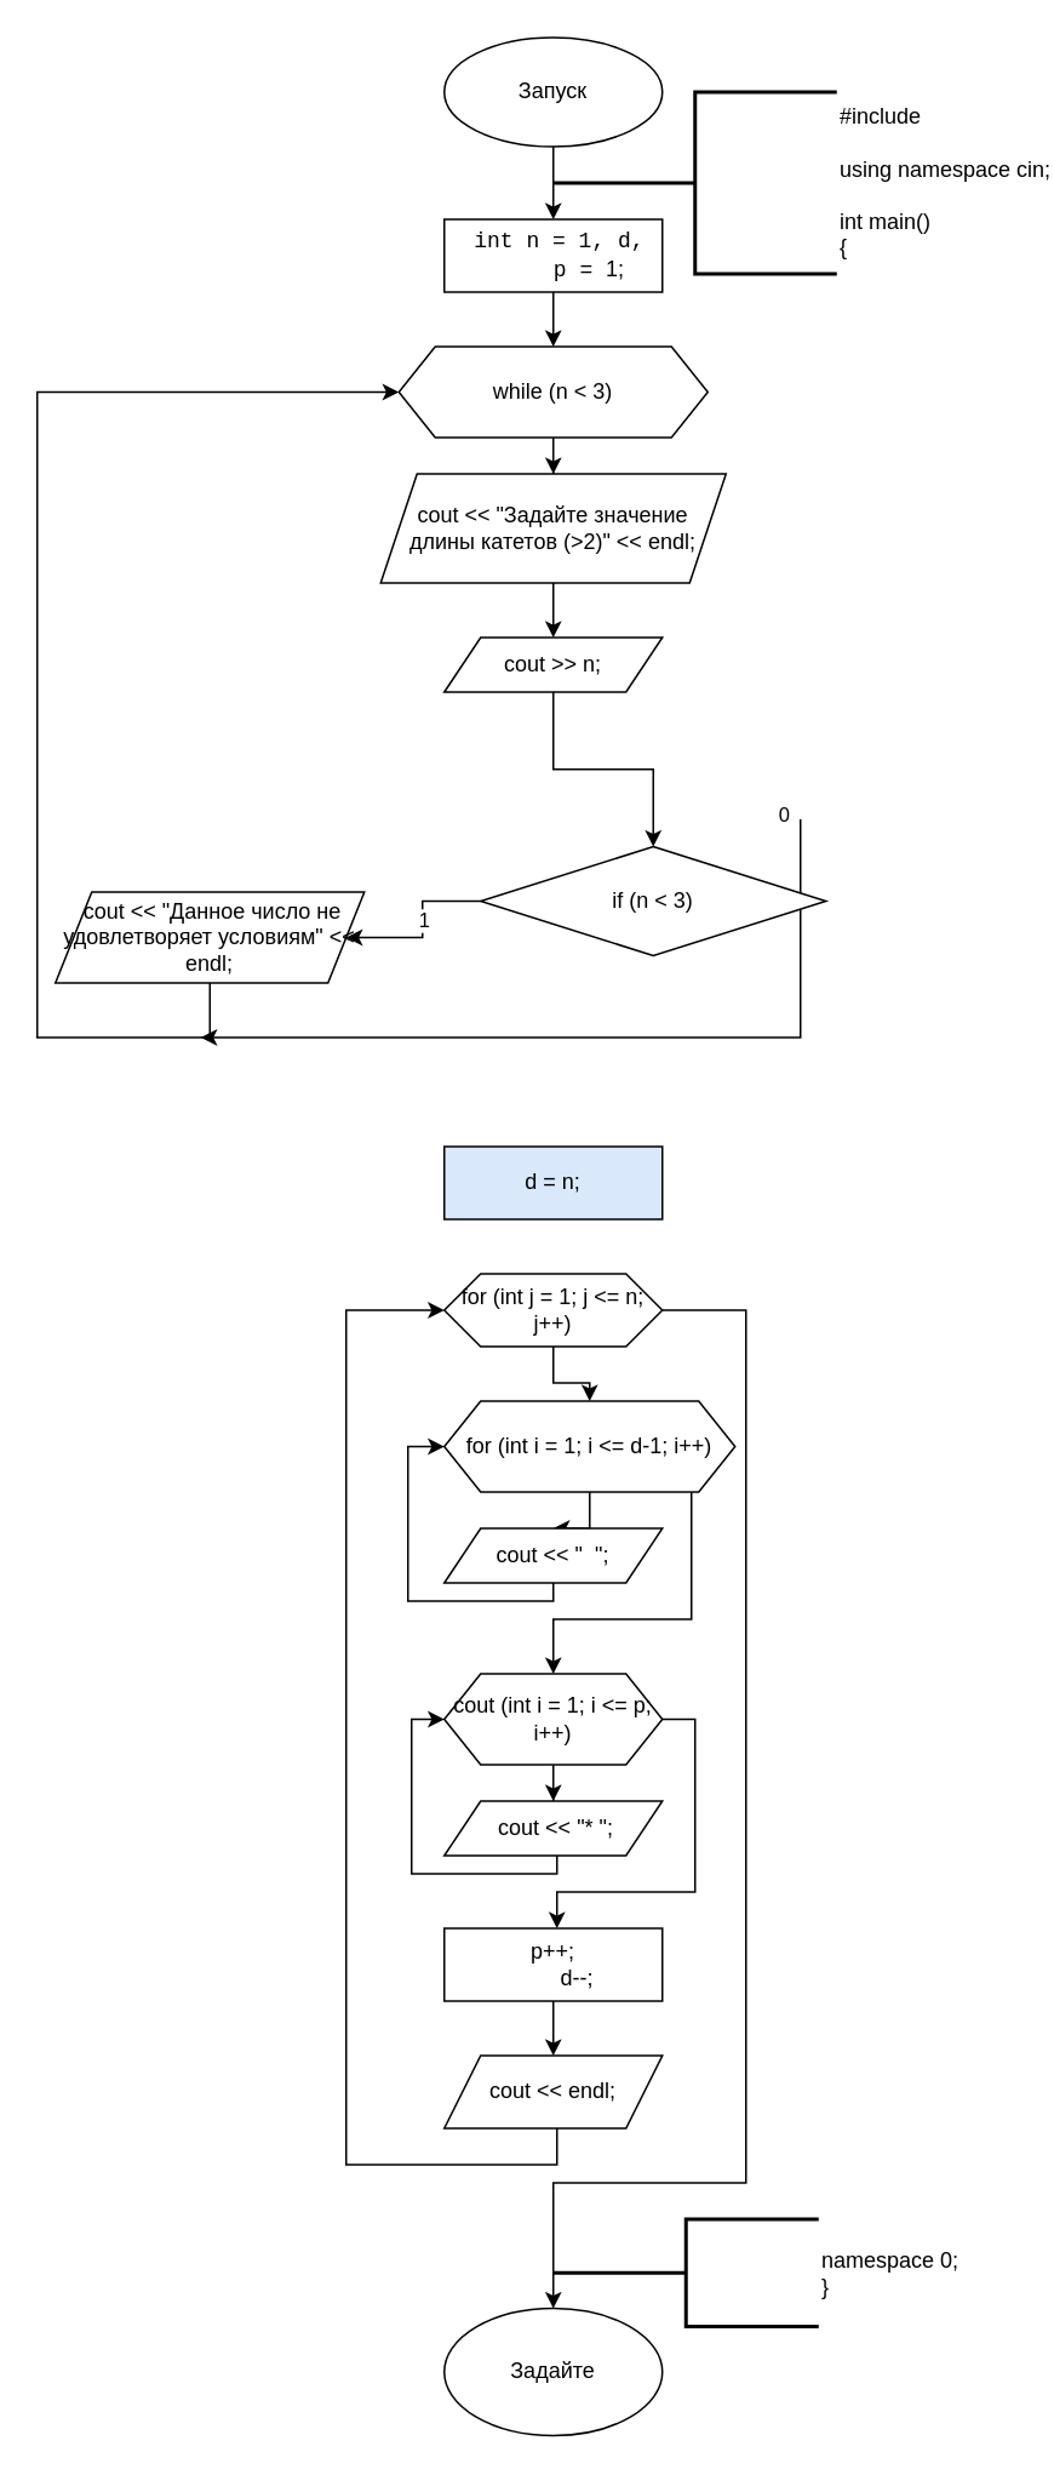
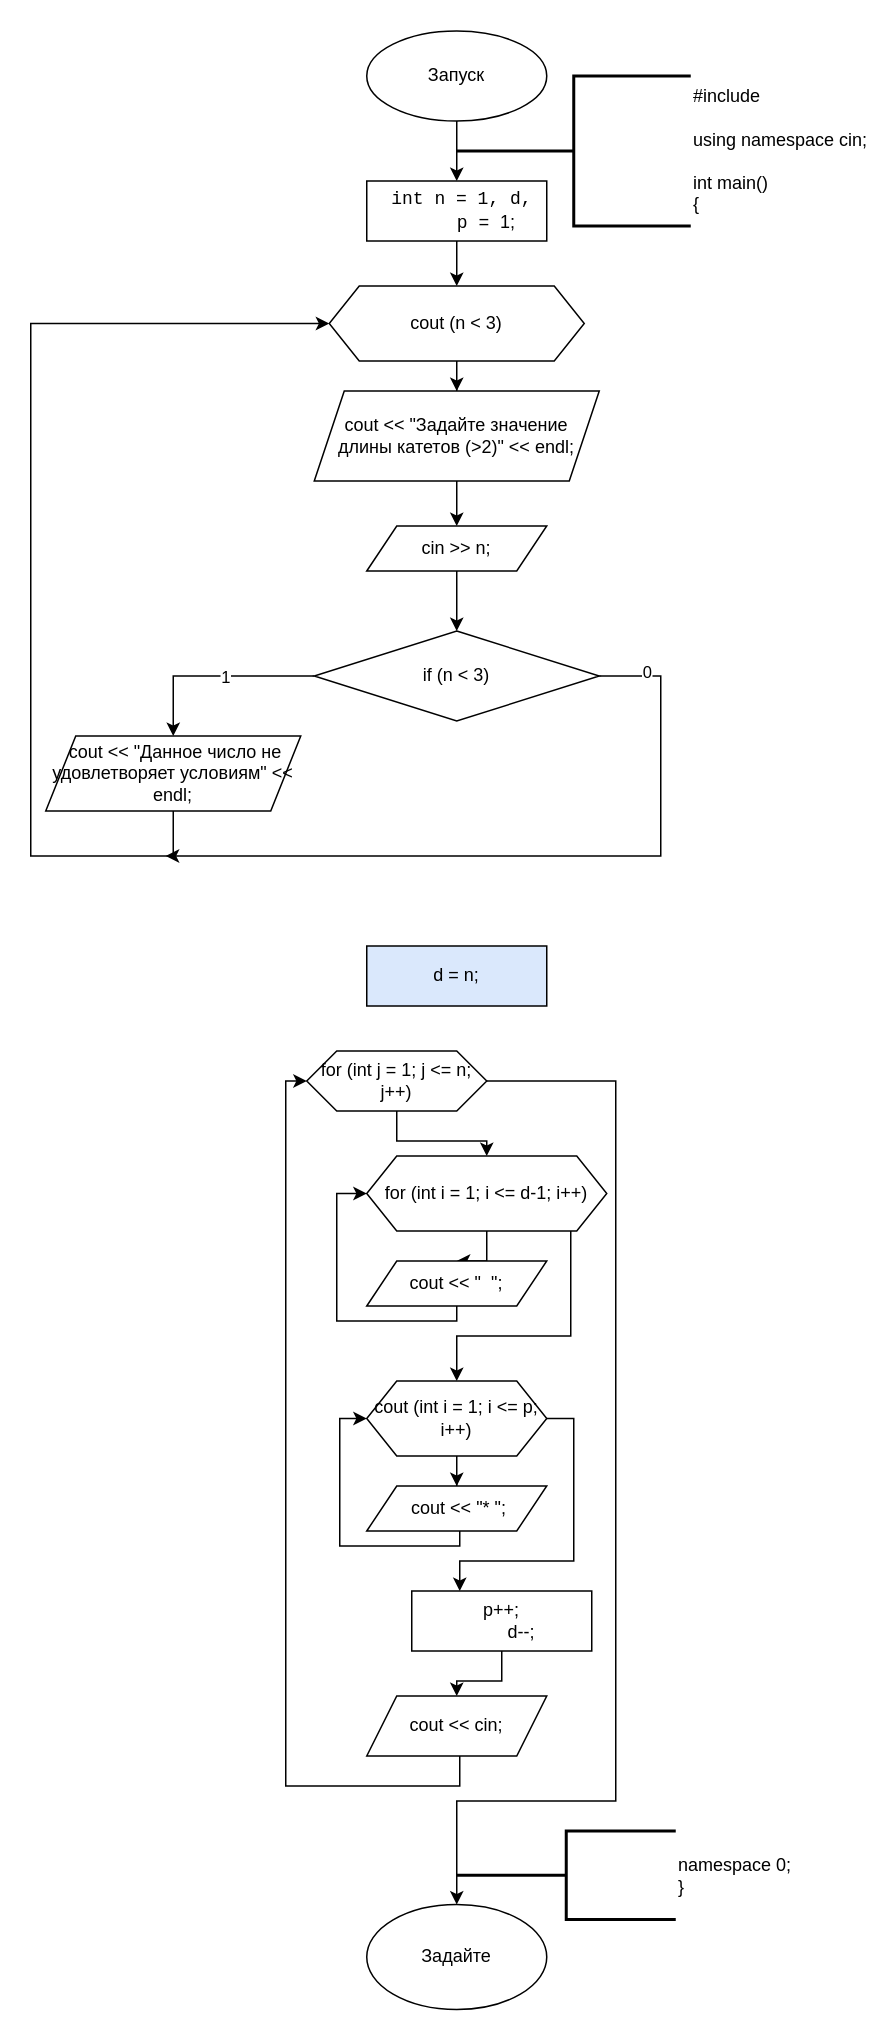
  <mxCell id="0" />
  <mxCell id="1" parent="0" />
  <mxCell id="2" value="" style="edgeStyle=orthogonalEdgeStyle;rounded=0;orthogonalLoop=1;jettySize=auto;html=1;" edge="1" parent="1" source="3" target="5"><mxGeometry relative="1" as="geometry" /></mxCell>
  <mxCell id="3" value="Запуск" style="ellipse;whiteSpace=wrap;html=1;" vertex="1" parent="1"><mxGeometry x="244" y="20" width="120" height="60" as="geometry" /></mxCell>
  <mxCell id="4" value="" style="edgeStyle=orthogonalEdgeStyle;rounded=0;orthogonalLoop=1;jettySize=auto;html=1;" edge="1" parent="1" source="5" target="7"><mxGeometry relative="1" as="geometry" /></mxCell>
  <mxCell id="5" value="&lt;div&gt;&lt;font face=&quot;ui-monospace, SFMono-Regular, SF Mono, Menlo, Consolas, Liberation Mono, monospace&quot;&gt;&amp;nbsp; int n = 1, d,&amp;nbsp; &amp;nbsp; &amp;nbsp; &amp;nbsp; p =&amp;nbsp;&lt;/font&gt;&lt;span style=&quot;font-family: , , &amp;#34;sf mono&amp;#34; , &amp;#34;menlo&amp;#34; , &amp;#34;consolas&amp;#34; , &amp;#34;liberation mono&amp;#34; , monospace&quot;&gt;1;&amp;nbsp;&lt;/span&gt;&lt;/div&gt;" style="whiteSpace=wrap;html=1;" vertex="1" parent="1"><mxGeometry x="244" y="120" width="120" height="40" as="geometry" /></mxCell>
  <mxCell id="6" value="" style="edgeStyle=orthogonalEdgeStyle;rounded=0;orthogonalLoop=1;jettySize=auto;html=1;" edge="1" parent="1" source="7" target="9"><mxGeometry relative="1" as="geometry" /></mxCell>
- <mxCell id="7" value="while (n &amp;lt; 3)" style="shape=hexagon;perimeter=hexagonPerimeter2;whiteSpace=wrap;html=1;fixedSize=1;" vertex="1" parent="1"><mxGeometry x="219" y="190" width="170" height="50" as="geometry" /></mxCell>
+ <mxCell id="7" value="cout (n &amp;lt; 3)" style="shape=hexagon;perimeter=hexagonPerimeter2;whiteSpace=wrap;html=1;fixedSize=1;" vertex="1" parent="1"><mxGeometry x="219" y="190" width="170" height="50" as="geometry" /></mxCell>
  <mxCell id="8" value="" style="edgeStyle=orthogonalEdgeStyle;rounded=0;orthogonalLoop=1;jettySize=auto;html=1;" edge="1" parent="1" source="9" target="37"><mxGeometry relative="1" as="geometry"><mxPoint x="304" y="360" as="targetPoint" /></mxGeometry></mxCell>
  <mxCell id="9" value="cout &amp;lt;&amp;lt; &quot;Задайте значение длины катетов (&amp;gt;2)&quot; &amp;lt;&amp;lt; endl;" style="shape=parallelogram;perimeter=parallelogramPerimeter;whiteSpace=wrap;html=1;fixedSize=1;" vertex="1" parent="1"><mxGeometry x="209" y="260" width="190" height="60" as="geometry" /></mxCell>
  <mxCell id="10" value="" style="edgeStyle=orthogonalEdgeStyle;rounded=0;orthogonalLoop=1;jettySize=auto;html=1;" edge="1" parent="1" source="14"><mxGeometry relative="1" as="geometry"><mxPoint x="110" y="570" as="targetPoint" /><Array as="points"><mxPoint x="440" y="450" /><mxPoint x="440" y="570" /><mxPoint x="110" y="570" /></Array></mxGeometry></mxCell>
  <mxCell id="11" value="0" style="edgeLabel;html=1;align=center;verticalAlign=middle;resizable=0;points=[];" vertex="1" connectable="0" parent="10"><mxGeometry x="-0.527" y="1" relative="1" as="geometry"><mxPoint x="-11" y="-78" as="offset" /></mxGeometry></mxCell>
  <mxCell id="12" value="" style="edgeStyle=orthogonalEdgeStyle;rounded=0;orthogonalLoop=1;jettySize=auto;html=1;" edge="1" parent="1" source="14" target="16"><mxGeometry relative="1" as="geometry" /></mxCell>
  <mxCell id="13" value="1" style="edgeLabel;html=1;align=center;verticalAlign=middle;resizable=0;points=[];" vertex="1" connectable="0" parent="12"><mxGeometry x="-0.101" relative="1" as="geometry"><mxPoint as="offset" /></mxGeometry></mxCell>
- <mxCell id="14" value="if (n &amp;lt; 3)" style="rhombus;whiteSpace=wrap;html=1;" vertex="1" parent="1"><mxGeometry x="264" y="465" width="190" height="60" as="geometry" /></mxCell>
+ <mxCell id="14" value="if (n &amp;lt; 3)" style="rhombus;whiteSpace=wrap;html=1;" vertex="1" parent="1"><mxGeometry x="209" y="420" width="190" height="60" as="geometry" /></mxCell>
  <mxCell id="15" style="edgeStyle=orthogonalEdgeStyle;rounded=0;orthogonalLoop=1;jettySize=auto;html=1;entryX=0;entryY=0.5;entryDx=0;entryDy=0;" edge="1" parent="1" source="16" target="7"><mxGeometry relative="1" as="geometry"><Array as="points"><mxPoint x="115" y="570" /><mxPoint x="20" y="570" /><mxPoint x="20" y="215" /></Array></mxGeometry></mxCell>
  <mxCell id="16" value="&amp;nbsp;cout &amp;lt;&amp;lt; &quot;Данное число не удовлетворяет условиям&quot; &amp;lt;&amp;lt; endl;" style="shape=parallelogram;perimeter=parallelogramPerimeter;whiteSpace=wrap;html=1;fixedSize=1;" vertex="1" parent="1"><mxGeometry x="30" y="490" width="170" height="50" as="geometry" /></mxCell>
  <mxCell id="17" value="d = n;" style="rounded=0;whiteSpace=wrap;html=1;fillColor=#dae8fc;" vertex="1" parent="1"><mxGeometry x="244" y="630" width="120" height="40" as="geometry" /></mxCell>
  <mxCell id="18" value="" style="edgeStyle=orthogonalEdgeStyle;rounded=0;orthogonalLoop=1;jettySize=auto;html=1;" edge="1" parent="1" source="20" target="23"><mxGeometry relative="1" as="geometry" /></mxCell>
  <mxCell id="19" style="edgeStyle=orthogonalEdgeStyle;rounded=0;orthogonalLoop=1;jettySize=auto;html=1;exitX=1;exitY=0.5;exitDx=0;exitDy=0;" edge="1" parent="1" source="20" target="35"><mxGeometry relative="1" as="geometry"><mxPoint x="480" y="1030" as="targetPoint" /><Array as="points"><mxPoint x="410" y="720" /><mxPoint x="410" y="1200" /><mxPoint x="304" y="1200" /></Array></mxGeometry></mxCell>
- <mxCell id="20" value="for (int j = 1; j &amp;lt;= n; j++)" style="shape=hexagon;perimeter=hexagonPerimeter2;whiteSpace=wrap;html=1;fixedSize=1;rounded=0;" vertex="1" parent="1"><mxGeometry x="244" y="700" width="120" height="40" as="geometry" /></mxCell>
+ <mxCell id="20" value="for (int j = 1; j &amp;lt;= n; j++)" style="shape=hexagon;perimeter=hexagonPerimeter2;whiteSpace=wrap;html=1;fixedSize=1;rounded=0;" vertex="1" parent="1"><mxGeometry x="204" y="700" width="120" height="40" as="geometry" /></mxCell>
  <mxCell id="21" value="" style="edgeStyle=orthogonalEdgeStyle;rounded=0;orthogonalLoop=1;jettySize=auto;html=1;" edge="1" parent="1" source="23" target="25"><mxGeometry relative="1" as="geometry" /></mxCell>
  <mxCell id="22" style="edgeStyle=orthogonalEdgeStyle;rounded=0;orthogonalLoop=1;jettySize=auto;html=1;" edge="1" parent="1" source="23"><mxGeometry relative="1" as="geometry"><mxPoint x="304" y="920" as="targetPoint" /><Array as="points"><mxPoint x="380" y="795" /><mxPoint x="380" y="890" /><mxPoint x="304" y="890" /></Array></mxGeometry></mxCell>
  <mxCell id="23" value="for (int i = 1; i &amp;lt;= d-1; i++)" style="shape=hexagon;perimeter=hexagonPerimeter2;whiteSpace=wrap;html=1;fixedSize=1;rounded=0;" vertex="1" parent="1"><mxGeometry x="244" y="770" width="160" height="50" as="geometry" /></mxCell>
  <mxCell id="24" style="edgeStyle=orthogonalEdgeStyle;rounded=0;orthogonalLoop=1;jettySize=auto;html=1;entryX=0;entryY=0.5;entryDx=0;entryDy=0;" edge="1" parent="1" source="25" target="23"><mxGeometry relative="1" as="geometry"><Array as="points"><mxPoint x="304" y="880" /><mxPoint x="224" y="880" /><mxPoint x="224" y="795" /></Array></mxGeometry></mxCell>
  <mxCell id="25" value="cout &amp;lt;&amp;lt; &quot;&amp;nbsp; &quot;;" style="shape=parallelogram;perimeter=parallelogramPerimeter;whiteSpace=wrap;html=1;fixedSize=1;rounded=0;" vertex="1" parent="1"><mxGeometry x="244" y="840" width="120" height="30" as="geometry" /></mxCell>
  <mxCell id="26" value="" style="edgeStyle=orthogonalEdgeStyle;rounded=0;orthogonalLoop=1;jettySize=auto;html=1;" edge="1" parent="1" source="28" target="30"><mxGeometry relative="1" as="geometry" /></mxCell>
  <mxCell id="27" style="edgeStyle=orthogonalEdgeStyle;rounded=0;orthogonalLoop=1;jettySize=auto;html=1;" edge="1" parent="1" source="28" target="32"><mxGeometry relative="1" as="geometry"><mxPoint x="306" y="1070" as="targetPoint" /><Array as="points"><mxPoint x="382" y="945" /><mxPoint x="382" y="1040" /><mxPoint x="306" y="1040" /></Array></mxGeometry></mxCell>
  <mxCell id="28" value="cout (int i = 1; i &amp;lt;= p; i++)" style="shape=hexagon;perimeter=hexagonPerimeter2;whiteSpace=wrap;html=1;fixedSize=1;rounded=0;" vertex="1" parent="1"><mxGeometry x="244" y="920" width="120" height="50" as="geometry" /></mxCell>
  <mxCell id="29" style="edgeStyle=orthogonalEdgeStyle;rounded=0;orthogonalLoop=1;jettySize=auto;html=1;entryX=0;entryY=0.5;entryDx=0;entryDy=0;" edge="1" parent="1" source="30" target="28"><mxGeometry relative="1" as="geometry"><Array as="points"><mxPoint x="306" y="1030" /><mxPoint x="226" y="1030" /><mxPoint x="226" y="945" /></Array></mxGeometry></mxCell>
  <mxCell id="30" value="&amp;nbsp;cout &amp;lt;&amp;lt; &quot;* &quot;;" style="shape=parallelogram;perimeter=parallelogramPerimeter;whiteSpace=wrap;html=1;fixedSize=1;rounded=0;" vertex="1" parent="1"><mxGeometry x="244" y="990" width="120" height="30" as="geometry" /></mxCell>
  <mxCell id="31" value="" style="edgeStyle=orthogonalEdgeStyle;rounded=0;orthogonalLoop=1;jettySize=auto;html=1;" edge="1" parent="1" source="32" target="34"><mxGeometry relative="1" as="geometry" /></mxCell>
- <mxCell id="32" value="&lt;div&gt;p++;&lt;/div&gt;&lt;div&gt;&amp;nbsp; &amp;nbsp; &amp;nbsp; &amp;nbsp; d--;&lt;/div&gt;" style="rounded=0;whiteSpace=wrap;html=1;" vertex="1" parent="1"><mxGeometry x="244" y="1060" width="120" height="40" as="geometry" /></mxCell>
+ <mxCell id="32" value="&lt;div&gt;p++;&lt;/div&gt;&lt;div&gt;&amp;nbsp; &amp;nbsp; &amp;nbsp; &amp;nbsp; d--;&lt;/div&gt;" style="rounded=0;whiteSpace=wrap;html=1;" vertex="1" parent="1"><mxGeometry x="274" y="1060" width="120" height="40" as="geometry" /></mxCell>
  <mxCell id="33" style="edgeStyle=orthogonalEdgeStyle;rounded=0;orthogonalLoop=1;jettySize=auto;html=1;entryX=0;entryY=0.5;entryDx=0;entryDy=0;" edge="1" parent="1" source="34" target="20"><mxGeometry relative="1" as="geometry"><mxPoint x="170" y="910" as="targetPoint" /><Array as="points"><mxPoint x="306" y="1190" /><mxPoint x="190" y="1190" /><mxPoint x="190" y="720" /></Array></mxGeometry></mxCell>
- <mxCell id="34" value="cout &lt;&lt; endl;" style="shape=parallelogram;perimeter=parallelogramPerimeter;whiteSpace=wrap;html=1;fixedSize=1;rounded=0;" vertex="1" parent="1"><mxGeometry x="244" y="1130" width="120" height="40" as="geometry" /></mxCell>
+ <mxCell id="34" value="cout &lt;&lt; cin;" style="shape=parallelogram;perimeter=parallelogramPerimeter;whiteSpace=wrap;html=1;fixedSize=1;rounded=0;" vertex="1" parent="1"><mxGeometry x="244" y="1130" width="120" height="40" as="geometry" /></mxCell>
  <mxCell id="35" value="Задайте" style="ellipse;whiteSpace=wrap;html=1;" vertex="1" parent="1"><mxGeometry x="244" y="1269" width="120" height="70" as="geometry" /></mxCell>
  <mxCell id="36" style="edgeStyle=orthogonalEdgeStyle;rounded=0;orthogonalLoop=1;jettySize=auto;html=1;entryX=0.5;entryY=0;entryDx=0;entryDy=0;" edge="1" parent="1" source="37" target="14"><mxGeometry relative="1" as="geometry" /></mxCell>
- <mxCell id="37" value="cout &gt;&gt; n;" style="shape=parallelogram;perimeter=parallelogramPerimeter;whiteSpace=wrap;html=1;fixedSize=1;" vertex="1" parent="1"><mxGeometry x="244" y="350" width="120" height="30" as="geometry" /></mxCell>
+ <mxCell id="37" value="cin &gt;&gt; n;" style="shape=parallelogram;perimeter=parallelogramPerimeter;whiteSpace=wrap;html=1;fixedSize=1;" vertex="1" parent="1"><mxGeometry x="244" y="350" width="120" height="30" as="geometry" /></mxCell>
  <mxCell id="38" value="namespace 0;&#10;}" style="strokeWidth=2;html=1;shape=mxgraph.flowchart.annotation_2;align=left;labelPosition=right;pointerEvents=1;" vertex="1" parent="1"><mxGeometry x="304" y="1220" width="146" height="59" as="geometry" /></mxCell>
  <mxCell id="39" value="#include &lt;br&gt;&lt;br&gt;using namespace cin;&lt;br&gt;&lt;br&gt;int main()&lt;br&gt;{" style="strokeWidth=2;html=1;shape=mxgraph.flowchart.annotation_2;align=left;labelPosition=right;pointerEvents=1;" vertex="1" parent="1"><mxGeometry x="304" y="50" width="156" height="100" as="geometry" /></mxCell>
